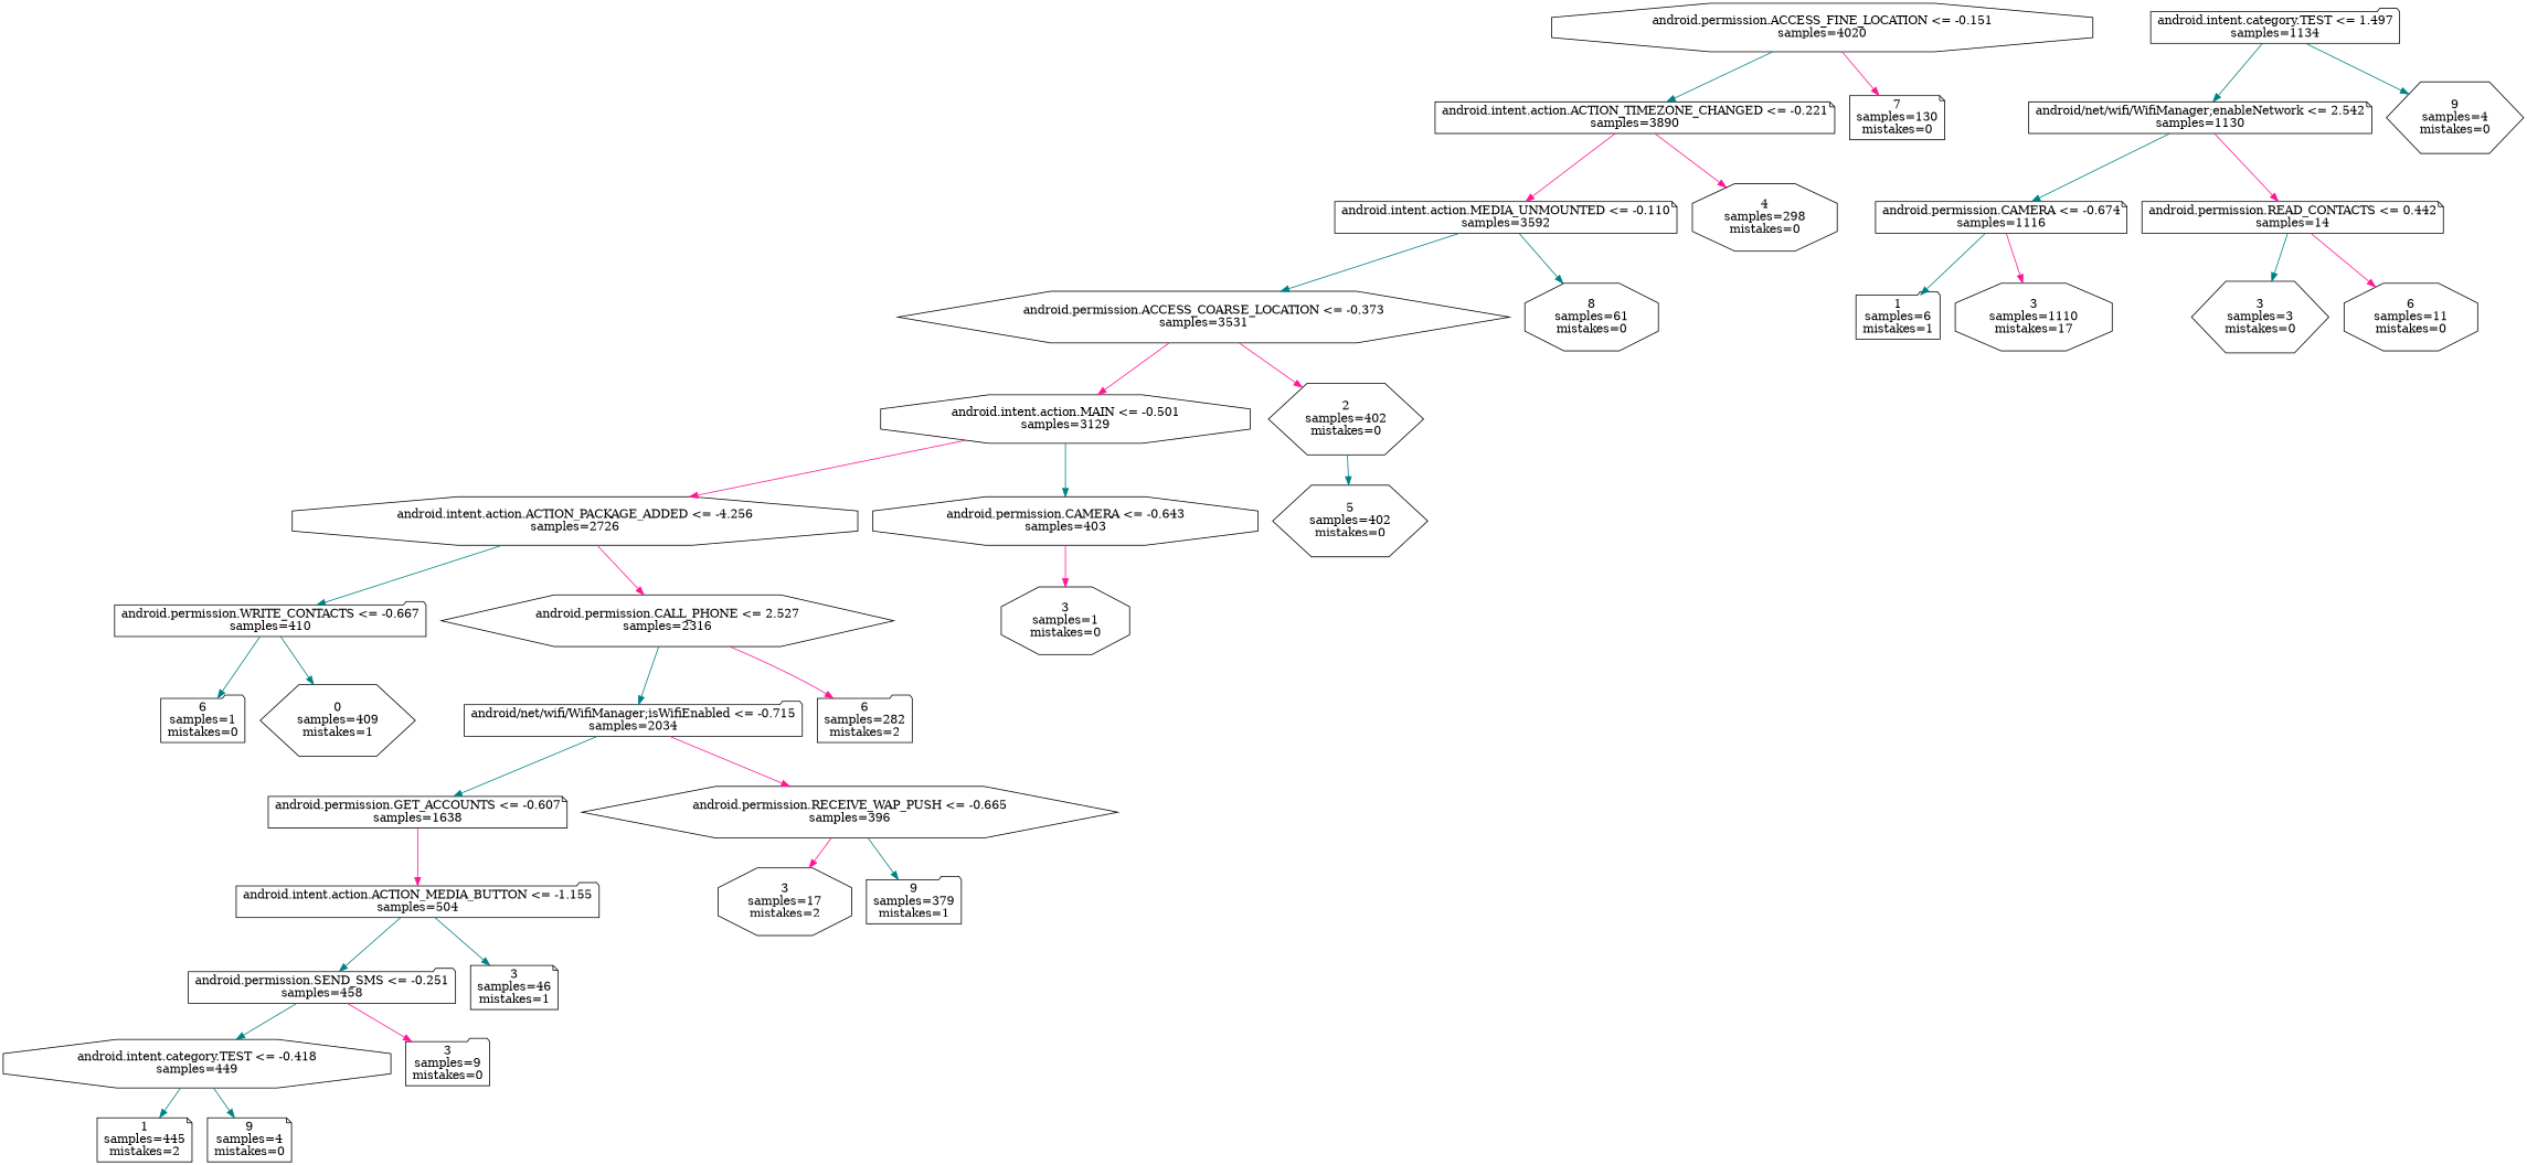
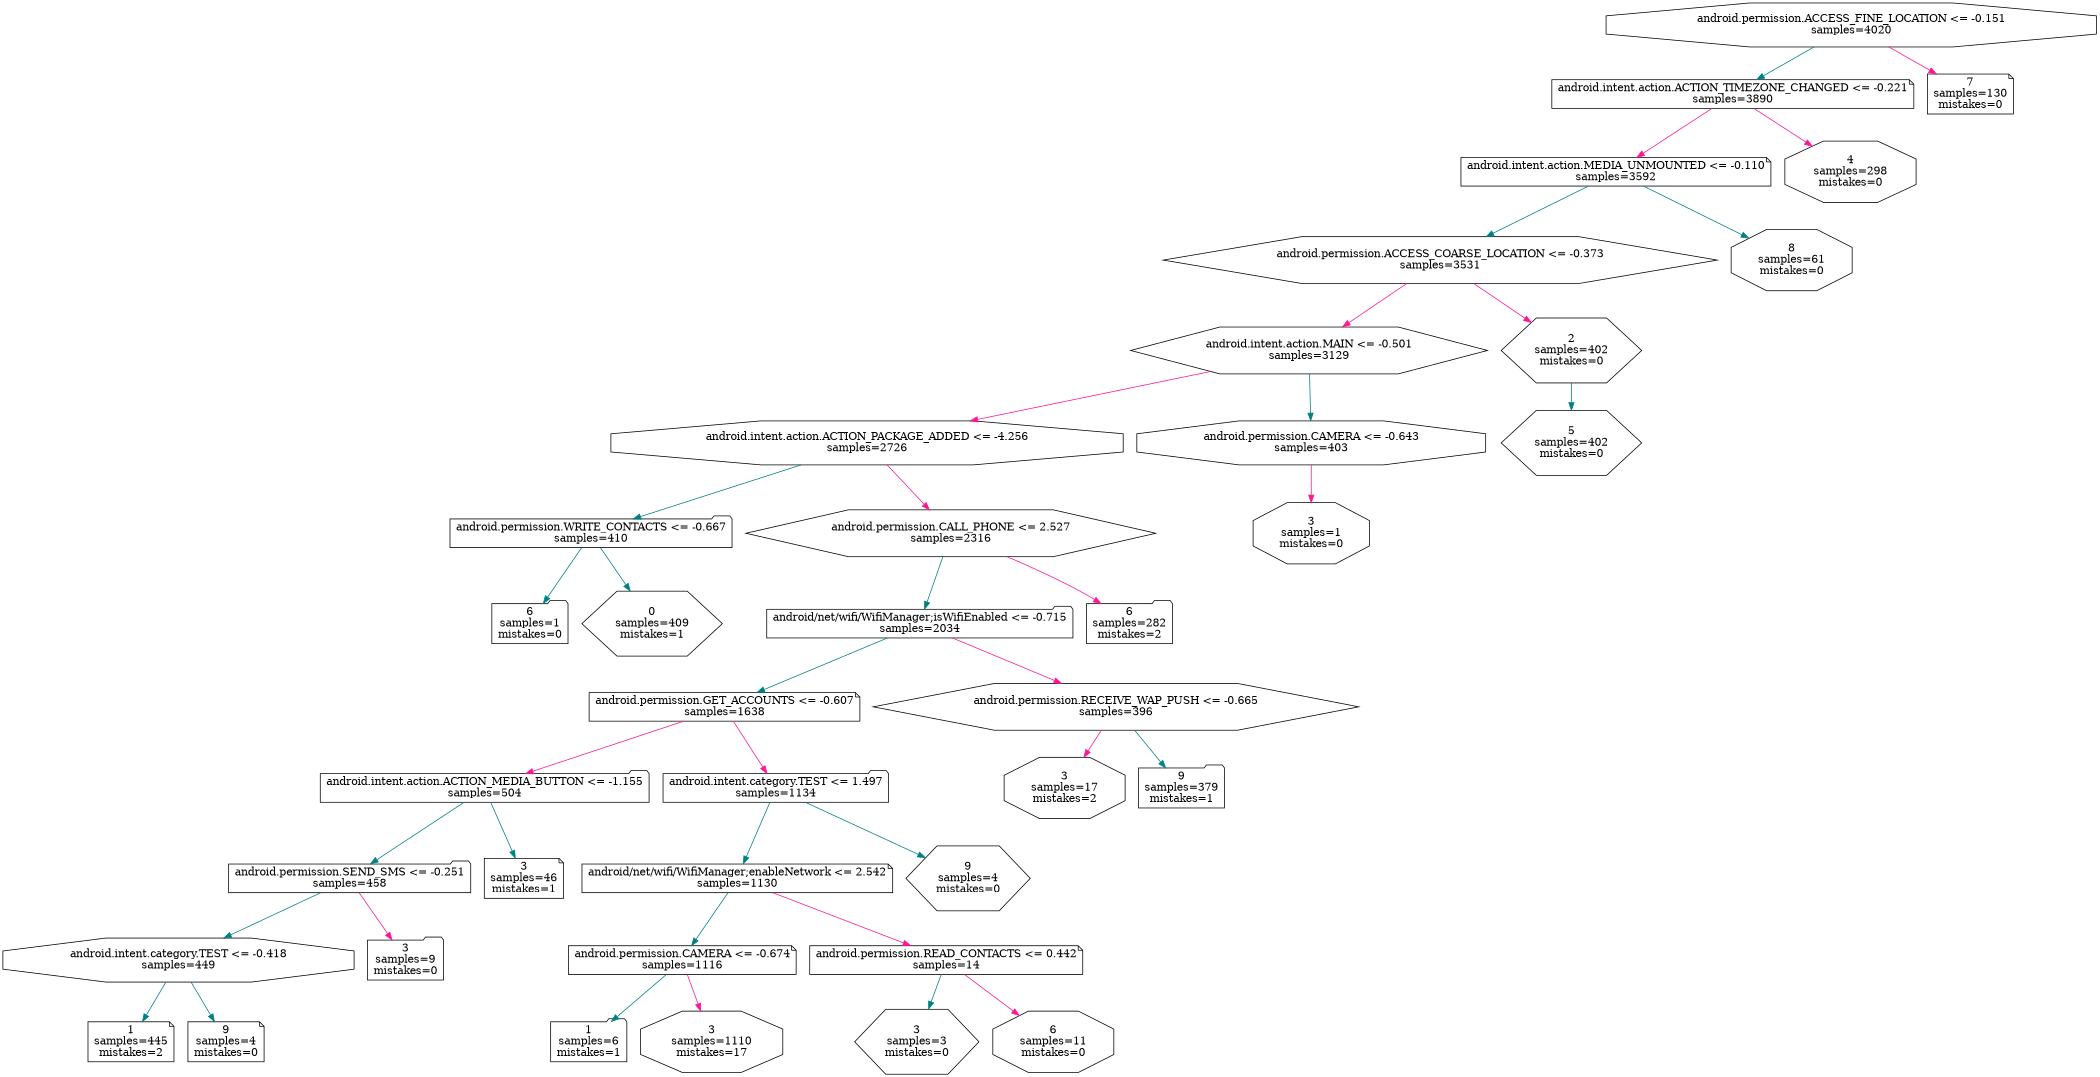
  digraph {
    node [shape=octagon]
    edge [color=teal]
    n1 [label="android.permission.ACCESS_FINE_LOCATION <= -0.151\nsamples=\4020"]
    n2 [label="android.intent.action.ACTION_TIMEZONE_CHANGED <= -0.221\nsamples=\3890" shape=note]
    n3 [label="7\nsamples=\130\nmistakes=\0" shape=note]
    n4 [label="android.intent.action.MEDIA_UNMOUNTED <= -0.110\nsamples=\3592" shape=note]
    n5 [label="4\nsamples=\298\nmistakes=\0"]
    n6 [label="android.permission.ACCESS_COARSE_LOCATION <= -0.373\nsamples=\3531" shape=hexagon]
    n7 [label="8\nsamples=\61\nmistakes=\0"]
-   n8 [label="android.intent.action.MAIN <= -0.501\nsamples=\3129"]
+   n8 [label="android.intent.action.MAIN <= -0.501\nsamples=\3129" shape=hexagon]
    n9 [label="2\nsamples=\402\nmistakes=\0" shape=hexagon]
    n10 [label="android.intent.action.ACTION_PACKAGE_ADDED <= -4.256\nsamples=\2726"]
    n11 [label="android.permission.CAMERA <= -0.643\nsamples=\403"]
    n12 [label="5\nsamples=\402\nmistakes=\0" shape=hexagon]
    n13 [label="android.permission.WRITE_CONTACTS <= -0.667\nsamples=\410" shape=folder]
    n14 [label="android.permission.CALL_PHONE <= 2.527\nsamples=\2316" shape=hexagon]
    n15 [label="3\nsamples=\1\nmistakes=\0"]
    n16 [label="6\nsamples=\1\nmistakes=\0" shape=folder]
    n17 [label="0\nsamples=\409\nmistakes=\1" shape=hexagon]
    n18 [label="android/net/wifi/WifiManager;isWifiEnabled <= -0.715\nsamples=\2034" shape=folder]
    n19 [label="6\nsamples=\282\nmistakes=\2" shape=folder]
    n20 [label="android.permission.GET_ACCOUNTS <= -0.607\nsamples=\1638" shape=note]
    n21 [label="android.permission.RECEIVE_WAP_PUSH <= -0.665\nsamples=\396" shape=hexagon]
    n22 [label="android.intent.action.ACTION_MEDIA_BUTTON <= -1.155\nsamples=\504" shape=folder]
    n23 [label="android.intent.category.TEST <= 1.497\nsamples=\1134" shape=folder]
    n24 [label="3\nsamples=\17\nmistakes=\2"]
    n25 [label="9\nsamples=\379\nmistakes=\1" shape=folder]
    n26 [label="android.permission.SEND_SMS <= -0.251\nsamples=\458" shape=folder]
    n27 [label="3\nsamples=\46\nmistakes=\1" shape=note]
    n28 [label="android/net/wifi/WifiManager;enableNetwork <= 2.542\nsamples=\1130" shape=note]
    n29 [label="9\nsamples=\4\nmistakes=\0" shape=hexagon]
    n30 [label="android.intent.category.TEST <= -0.418\nsamples=\449"]
    n31 [label="3\nsamples=\9\nmistakes=\0" shape=folder]
    n32 [label="android.permission.CAMERA <= -0.674\nsamples=\1116" shape=note]
    n33 [label="android.permission.READ_CONTACTS <= 0.442\nsamples=\14" shape=note]
    n34 [label="1\nsamples=\445\nmistakes=\2" shape=note]
    n35 [label="9\nsamples=\4\nmistakes=\0" shape=note]
    n36 [label="1\nsamples=\6\nmistakes=\1" shape=folder]
    n37 [label="3\nsamples=\1110\nmistakes=\17"]
    n38 [label="3\nsamples=\3\nmistakes=\0" shape=hexagon]
    n39 [label="6\nsamples=\11\nmistakes=\0"]
    n1 -> n2
    n1 -> n3 [color=deeppink]
    n2 -> n4 [color=deeppink]
    n2 -> n5 [color=deeppink]
    n4 -> n6
    n4 -> n7
    n6 -> n8 [color=deeppink]
    n6 -> n9 [color=deeppink]
    n8 -> n10 [color=deeppink]
    n8 -> n11
    n9 -> n12
    n10 -> n13
    n10 -> n14 [color=deeppink]
    n11 -> n15 [color=deeppink]
    n13 -> n16
    n13 -> n17
    n14 -> n18
    n14 -> n19 [color=deeppink]
    n18 -> n20
    n18 -> n21 [color=deeppink]
    n20 -> n22 [color=deeppink]
+   n20 -> n23 [color=deeppink]
    n21 -> n24 [color=deeppink]
    n21 -> n25
    n22 -> n26
    n22 -> n27
    n23 -> n28
    n23 -> n29
    n26 -> n30
    n26 -> n31 [color=deeppink]
    n28 -> n32
    n28 -> n33 [color=deeppink]
    n30 -> n34
    n30 -> n35
    n32 -> n36
    n32 -> n37 [color=deeppink]
    n33 -> n38
    n33 -> n39 [color=deeppink]
  }
